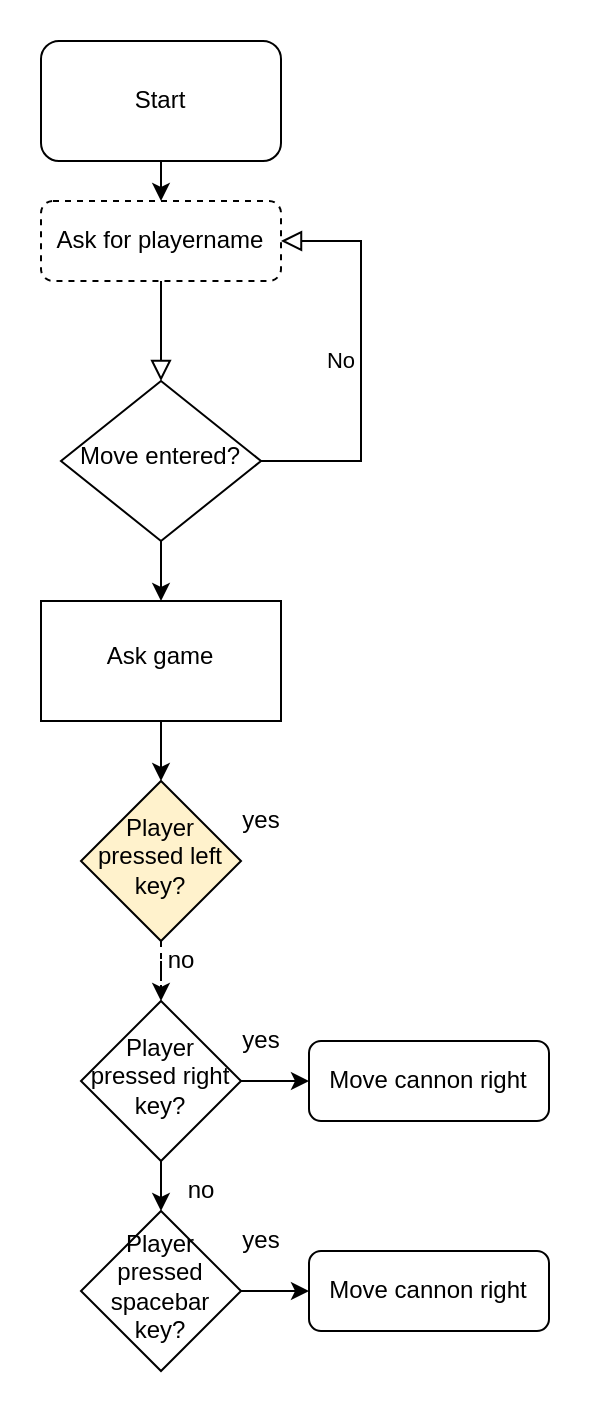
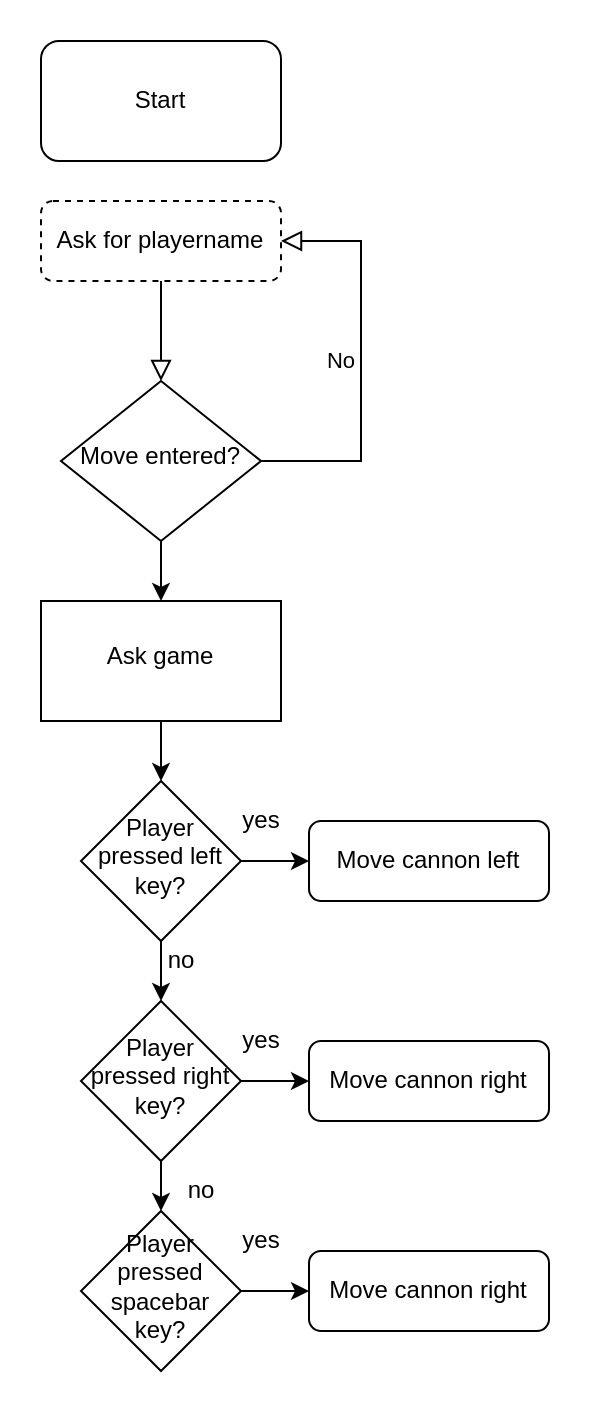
  <mxCell id="0" />
  <mxCell id="1" parent="0" />
  <mxCell id="2" value="" style="rounded=0;html=1;jettySize=auto;orthogonalLoop=1;fontSize=11;endArrow=block;endFill=0;endSize=8;strokeWidth=1;shadow=0;labelBackgroundColor=none;edgeStyle=orthogonalEdgeStyle;" parent="1" source="3" target="6" edge="1"><mxGeometry relative="1" as="geometry" /></mxCell>
  <mxCell id="3" value="Ask for playername" style="rounded=1;whiteSpace=wrap;html=1;fontSize=12;glass=0;strokeWidth=1;shadow=0;dashed=1;" parent="1" vertex="1"><mxGeometry x="20" y="100" width="120" height="40" as="geometry" /></mxCell>
  <mxCell id="4" value="No" style="edgeStyle=orthogonalEdgeStyle;rounded=0;html=1;jettySize=auto;orthogonalLoop=1;fontSize=11;endArrow=block;endFill=0;endSize=8;strokeWidth=1;shadow=0;labelBackgroundColor=none;" parent="1" source="6" target="3" edge="1"><mxGeometry y="10" relative="1" as="geometry"><mxPoint as="offset" /><mxPoint x="180" y="230" as="targetPoint" /><Array as="points"><mxPoint x="180" y="230" /><mxPoint x="180" y="120" /></Array></mxGeometry></mxCell>
  <mxCell id="5" value="" style="edgeStyle=orthogonalEdgeStyle;rounded=0;orthogonalLoop=1;jettySize=auto;html=1;" edge="1" parent="1" source="6" target="10"><mxGeometry relative="1" as="geometry" /></mxCell>
  <mxCell id="6" value="Move entered?" style="rhombus;whiteSpace=wrap;html=1;shadow=0;fontFamily=Helvetica;fontSize=12;align=center;strokeWidth=1;spacing=6;spacingTop=-4;" parent="1" vertex="1"><mxGeometry x="30" y="190" width="100" height="80" as="geometry" /></mxCell>
- <mxCell id="7" style="edgeStyle=orthogonalEdgeStyle;rounded=0;orthogonalLoop=1;jettySize=auto;html=1;exitX=0.5;exitY=1;exitDx=0;exitDy=0;entryX=0.5;entryY=0;entryDx=0;entryDy=0;" edge="1" parent="1" source="8" target="3"><mxGeometry relative="1" as="geometry" /></mxCell>
  <mxCell id="8" value="Start" style="rounded=1;whiteSpace=wrap;html=1;" vertex="1" parent="1"><mxGeometry x="20" width="120" height="60" as="geometry" y="20" /></mxCell>
  <mxCell id="9" value="" style="edgeStyle=orthogonalEdgeStyle;rounded=0;orthogonalLoop=1;jettySize=auto;html=1;" edge="1" parent="1" source="10" target="13"><mxGeometry relative="1" as="geometry" /></mxCell>
  <mxCell id="10" value="Ask game" style="whiteSpace=wrap;html=1;shadow=0;strokeWidth=1;spacing=6;spacingTop=-4;" vertex="1" parent="1"><mxGeometry x="20" y="300" width="120" height="60" as="geometry" /></mxCell>
- <mxCell id="12" value="" style="edgeStyle=orthogonalEdgeStyle;rounded=0;orthogonalLoop=1;jettySize=auto;html=1;dashed=1;" edge="1" parent="1" source="13" target="18"><mxGeometry relative="1" as="geometry" /></mxCell>
- <mxCell id="13" value="Player pressed left key?" style="rhombus;whiteSpace=wrap;html=1;shadow=0;strokeWidth=1;spacing=6;spacingTop=-4;fillColor=#fff2cc;" vertex="1" parent="1"><mxGeometry x="40" y="390" width="80" height="80" as="geometry" /></mxCell>
+ <mxCell id="11" style="edgeStyle=orthogonalEdgeStyle;rounded=0;orthogonalLoop=1;jettySize=auto;html=1;exitX=1;exitY=0.5;exitDx=0;exitDy=0;" edge="1" parent="1" source="13" target="14"><mxGeometry relative="1" as="geometry" /></mxCell>
+ <mxCell id="12" value="" style="edgeStyle=orthogonalEdgeStyle;rounded=0;orthogonalLoop=1;jettySize=auto;html=1;" edge="1" parent="1" source="13" target="18"><mxGeometry relative="1" as="geometry" /></mxCell>
+ <mxCell id="13" value="Player pressed left key?" style="rhombus;whiteSpace=wrap;html=1;shadow=0;strokeWidth=1;spacing=6;spacingTop=-4;" vertex="1" parent="1"><mxGeometry x="40" y="390" width="80" height="80" as="geometry" /></mxCell>
+ <mxCell id="14" value="Move cannon left" style="rounded=1;whiteSpace=wrap;html=1;fontSize=12;glass=0;strokeWidth=1;shadow=0;" vertex="1" parent="1"><mxGeometry x="154" y="410" width="120" height="40" as="geometry" /></mxCell>
  <mxCell id="15" value="yes" style="text;html=1;align=center;verticalAlign=middle;resizable=0;points=[];autosize=1;" vertex="1" parent="1"><mxGeometry x="115" y="400" width="30" height="20" as="geometry" /></mxCell>
  <mxCell id="16" style="edgeStyle=orthogonalEdgeStyle;rounded=0;orthogonalLoop=1;jettySize=auto;html=1;exitX=1;exitY=0.5;exitDx=0;exitDy=0;" edge="1" parent="1" source="18" target="20"><mxGeometry relative="1" as="geometry" /></mxCell>
  <mxCell id="17" value="" style="edgeStyle=orthogonalEdgeStyle;rounded=0;orthogonalLoop=1;jettySize=auto;html=1;" edge="1" parent="1" source="18" target="23"><mxGeometry relative="1" as="geometry" /></mxCell>
  <mxCell id="18" value="Player pressed right key?" style="rhombus;whiteSpace=wrap;html=1;shadow=0;strokeWidth=1;spacing=6;spacingTop=-4;" vertex="1" parent="1"><mxGeometry x="40" y="500" width="80" height="80" as="geometry" /></mxCell>
  <mxCell id="19" value="no" style="text;html=1;align=center;verticalAlign=middle;resizable=0;points=[];autosize=1;" vertex="1" parent="1"><mxGeometry x="75" y="470" width="30" height="20" as="geometry" /></mxCell>
  <mxCell id="20" value="Move cannon right" style="rounded=1;whiteSpace=wrap;html=1;fontSize=12;glass=0;strokeWidth=1;shadow=0;" vertex="1" parent="1"><mxGeometry x="154" y="520" width="120" height="40" as="geometry" /></mxCell>
  <mxCell id="21" value="yes" style="text;html=1;align=center;verticalAlign=middle;resizable=0;points=[];autosize=1;" vertex="1" parent="1"><mxGeometry x="115" y="510" width="30" height="20" as="geometry" /></mxCell>
  <mxCell id="22" style="edgeStyle=orthogonalEdgeStyle;rounded=0;orthogonalLoop=1;jettySize=auto;html=1;exitX=1;exitY=0.5;exitDx=0;exitDy=0;" edge="1" parent="1" source="23" target="25"><mxGeometry relative="1" as="geometry" /></mxCell>
  <mxCell id="23" value="Player pressed spacebar key?" style="rhombus;whiteSpace=wrap;html=1;shadow=0;strokeWidth=1;spacing=6;spacingTop=-4;" vertex="1" parent="1"><mxGeometry x="40" y="605" width="80" height="80" as="geometry" /></mxCell>
  <mxCell id="24" value="no" style="text;html=1;align=center;verticalAlign=middle;resizable=0;points=[];autosize=1;" vertex="1" parent="1"><mxGeometry x="85" y="585" width="30" height="20" as="geometry" /></mxCell>
  <mxCell id="25" value="Move cannon right" style="rounded=1;whiteSpace=wrap;html=1;fontSize=12;glass=0;strokeWidth=1;shadow=0;" vertex="1" parent="1"><mxGeometry x="154" y="625" width="120" height="40" as="geometry" /></mxCell>
  <mxCell id="26" value="yes" style="text;html=1;align=center;verticalAlign=middle;resizable=0;points=[];autosize=1;" vertex="1" parent="1"><mxGeometry x="115" y="610" width="30" height="20" as="geometry" /></mxCell>
